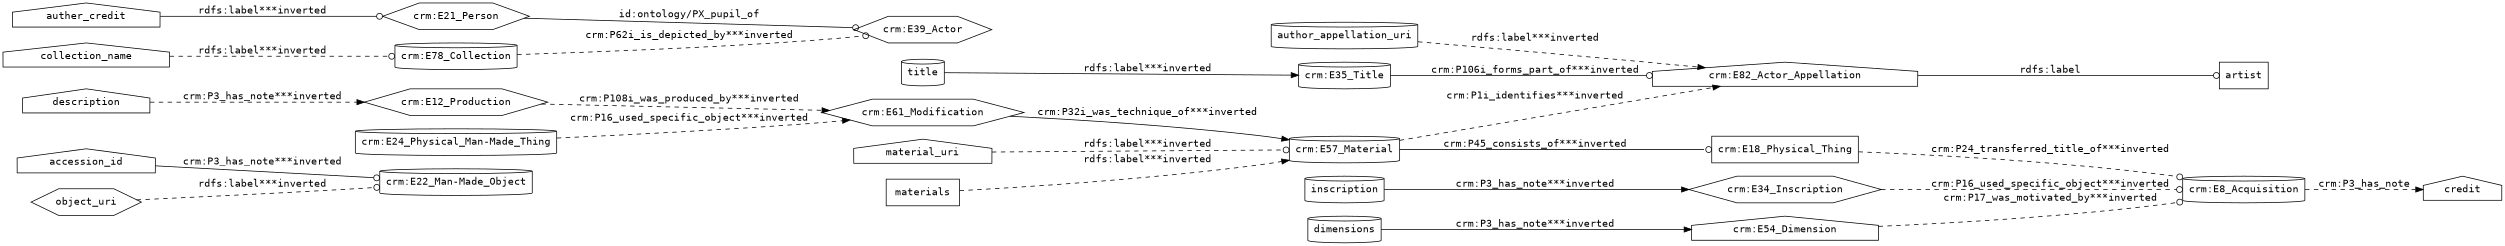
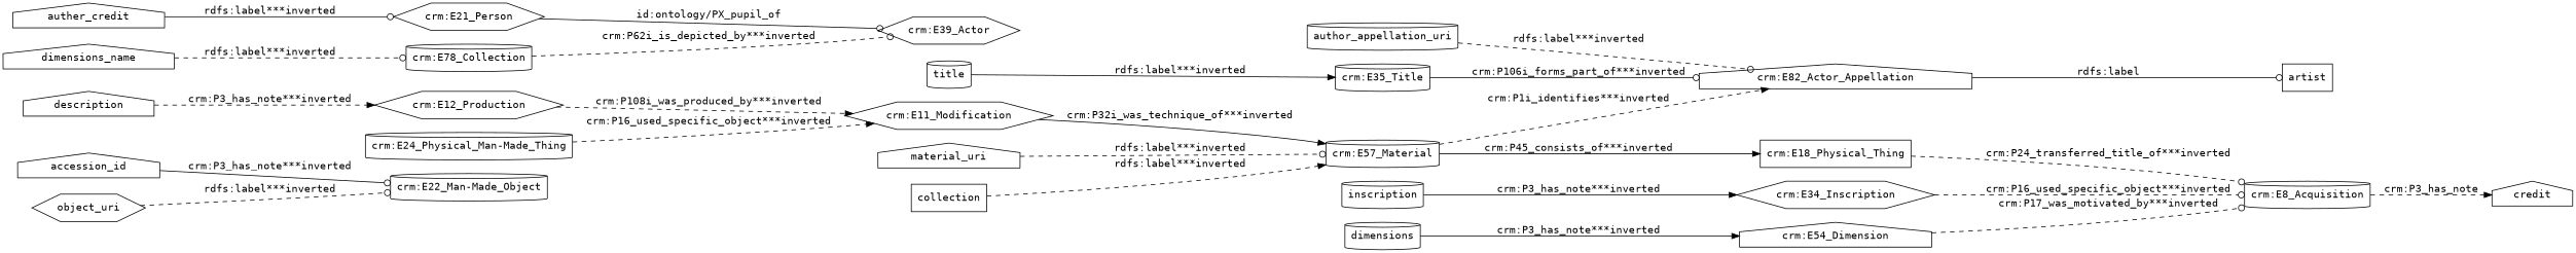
  digraph {
    fontname="DejaVu Sans Mono"
    rankdir=LR
    node [fontname="DejaVu Sans Mono" shape=cylinder type=class_uri]
    edge [arrowhead=odot fontname="DejaVu Sans Mono" style=dashed type=st_property_uri]
    n1 [label=accession_id shape=house type=attribute_name]
    n2 [label="crm:E22_Man-Made_Object"]
    n3 [label="crm:E8_Acquisition"]
    n4 [label=credit shape=house type=attribute_name]
    n5 [label=auther_credit shape=house type=attribute_name]
    n6 [label="crm:E21_Person" shape=hexagon]
    n7 [label="crm:E39_Actor" shape=hexagon]
    n8 [label=author_appellation_uri type=attribute_name]
    n9 [label="crm:E82_Actor_Appellation" shape=house]
    n10 [label=artist shape=box type=attribute_name]
-   n11 [label=collection_name shape=house type=attribute_name]
+   n11 [label=dimensions_name shape=house type=attribute_name]
    n12 [label="crm:E78_Collection"]
-   n13 [label="crm:E61_Modification" shape=hexagon]
+   n13 [label="crm:E11_Modification" shape=hexagon]
    n14 [label="crm:E57_Material"]
    n15 [label="crm:E18_Physical_Thing" shape=box]
    n16 [label="crm:E12_Production" shape=hexagon]
    n17 [label="crm:E24_Physical_Man-Made_Thing"]
    n18 [label="crm:E34_Inscription" shape=hexagon]
    n19 [label="crm:E35_Title"]
    n20 [label="crm:E54_Dimension" shape=house]
    n21 [label=description shape=house type=attribute_name]
    n22 [label=dimensions type=attribute_name]
    n23 [label=inscription type=attribute_name]
    n24 [label=material_uri shape=house type=attribute_name]
-   n25 [label=materials shape=box type=attribute_name]
+   n25 [label=collection shape=box type=attribute_name]
    n26 [label=object_uri shape=hexagon type=attribute_name]
    n27 [label=title type=attribute_name]
    n1 -> n2 [label="crm:P3_has_note***inverted" style=solid]
    n3 -> n4 [arrowhead=normal label="crm:P3_has_note"]
    n5 -> n6 [label="rdfs:label***inverted" style=solid]
    n6 -> n7 [label="id:ontology/PX_pupil_of" style=solid type=direct_property_uri]
-   n8 -> n9 [arrowhead=normal label="rdfs:label***inverted"]
+   n8 -> n9 [label="rdfs:label***inverted"]
    n9 -> n10 [label="rdfs:label" style=solid]
    n11 -> n12 [label="rdfs:label***inverted"]
    n12 -> n7 [label="crm:P62i_is_depicted_by***inverted" type=inherited]
    n13 -> n14 [arrowhead=normal label="crm:P32i_was_technique_of***inverted" style=solid type=inherited]
    n14 -> n9 [arrowhead=normal label="crm:P1i_identifies***inverted" type=inherited]
-   n14 -> n15 [label="crm:P45_consists_of***inverted" style=solid type=direct_property_uri]
+   n14 -> n15 [arrowhead=normal label="crm:P45_consists_of***inverted" style=solid type=direct_property_uri]
    n15 -> n3 [label="crm:P24_transferred_title_of***inverted" type=direct_property_uri]
    n16 -> n13 [arrowhead=normal label="crm:P108i_was_produced_by***inverted" type=direct_property_uri]
    n17 -> n13 [arrowhead=normal label="crm:P16_used_specific_object***inverted" type=inherited]
    n18 -> n3 [label="crm:P16_used_specific_object***inverted" type=inherited]
    n19 -> n9 [label="crm:P106i_forms_part_of***inverted" style=solid type=inherited]
    n20 -> n3 [label="crm:P17_was_motivated_by***inverted" type=inherited]
    n21 -> n16 [arrowhead=normal label="crm:P3_has_note***inverted"]
    n22 -> n20 [arrowhead=normal label="crm:P3_has_note***inverted" style=solid]
    n23 -> n18 [arrowhead=normal label="crm:P3_has_note***inverted" style=solid]
    n24 -> n14 [label="rdfs:label***inverted"]
    n25 -> n14 [arrowhead=normal label="rdfs:label***inverted"]
    n26 -> n2 [label="rdfs:label***inverted"]
    n27 -> n19 [arrowhead=normal label="rdfs:label***inverted" style=solid]
  }
